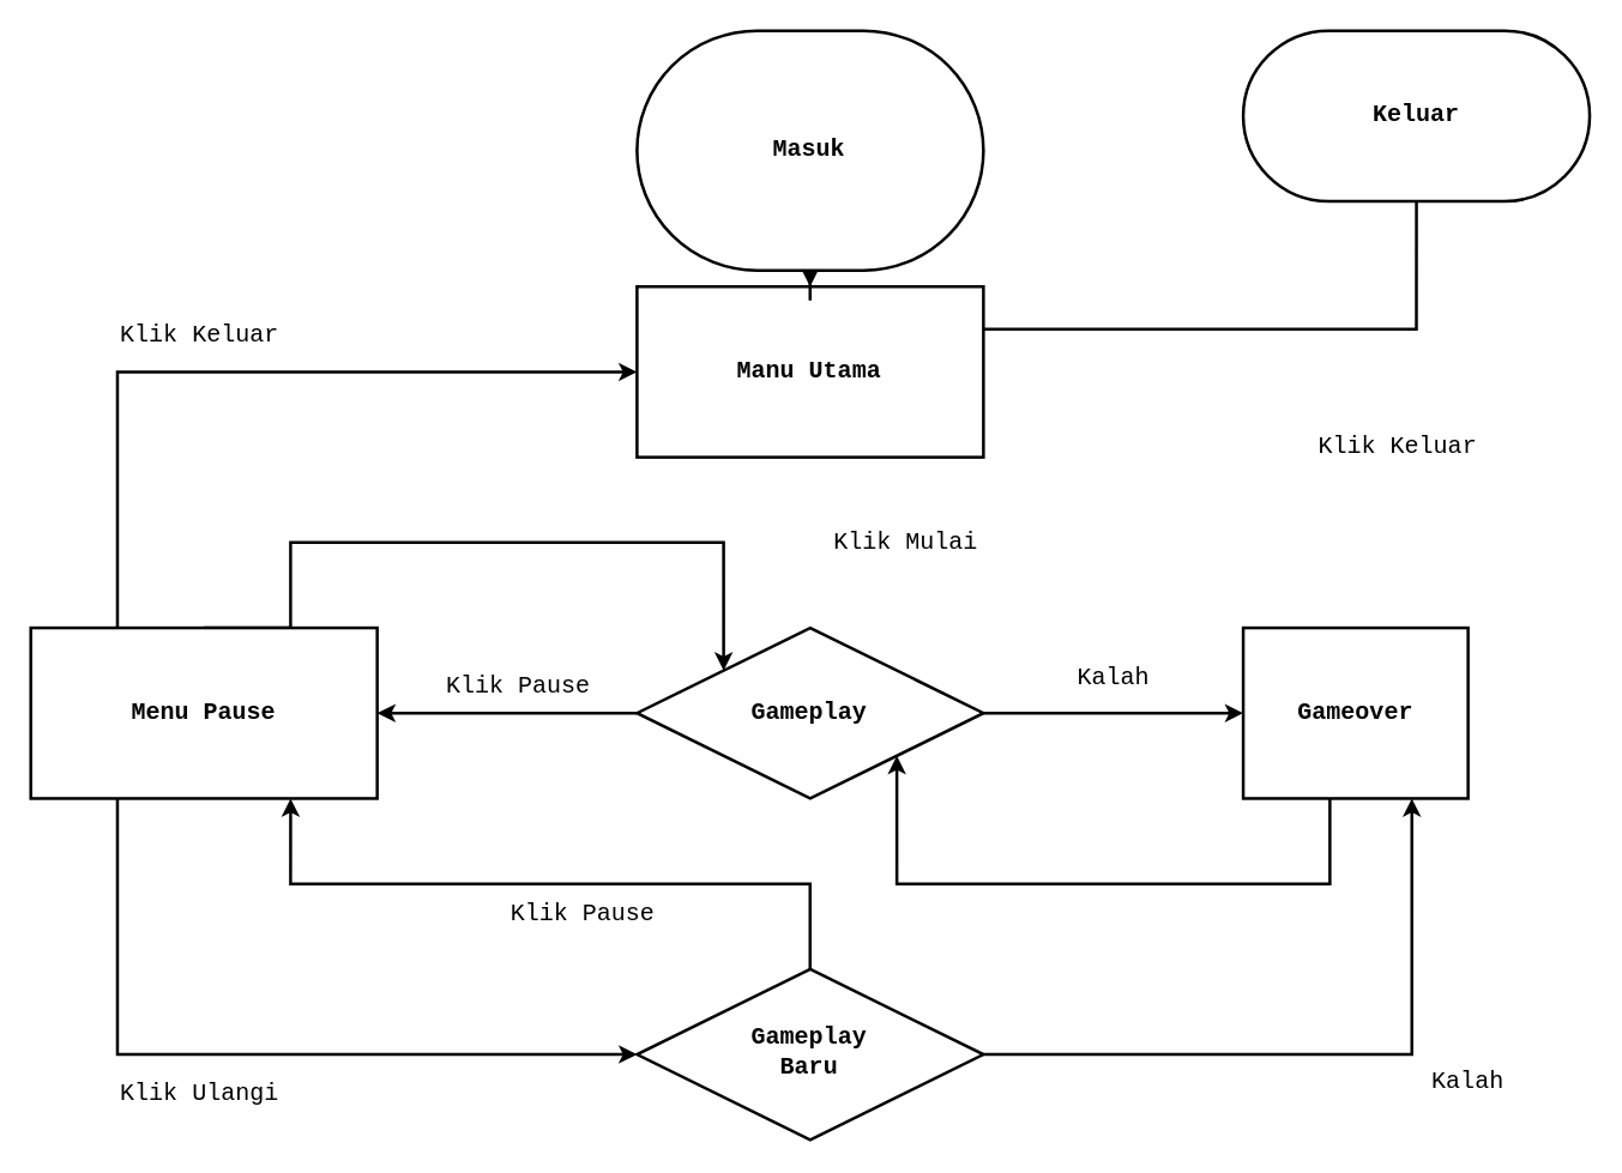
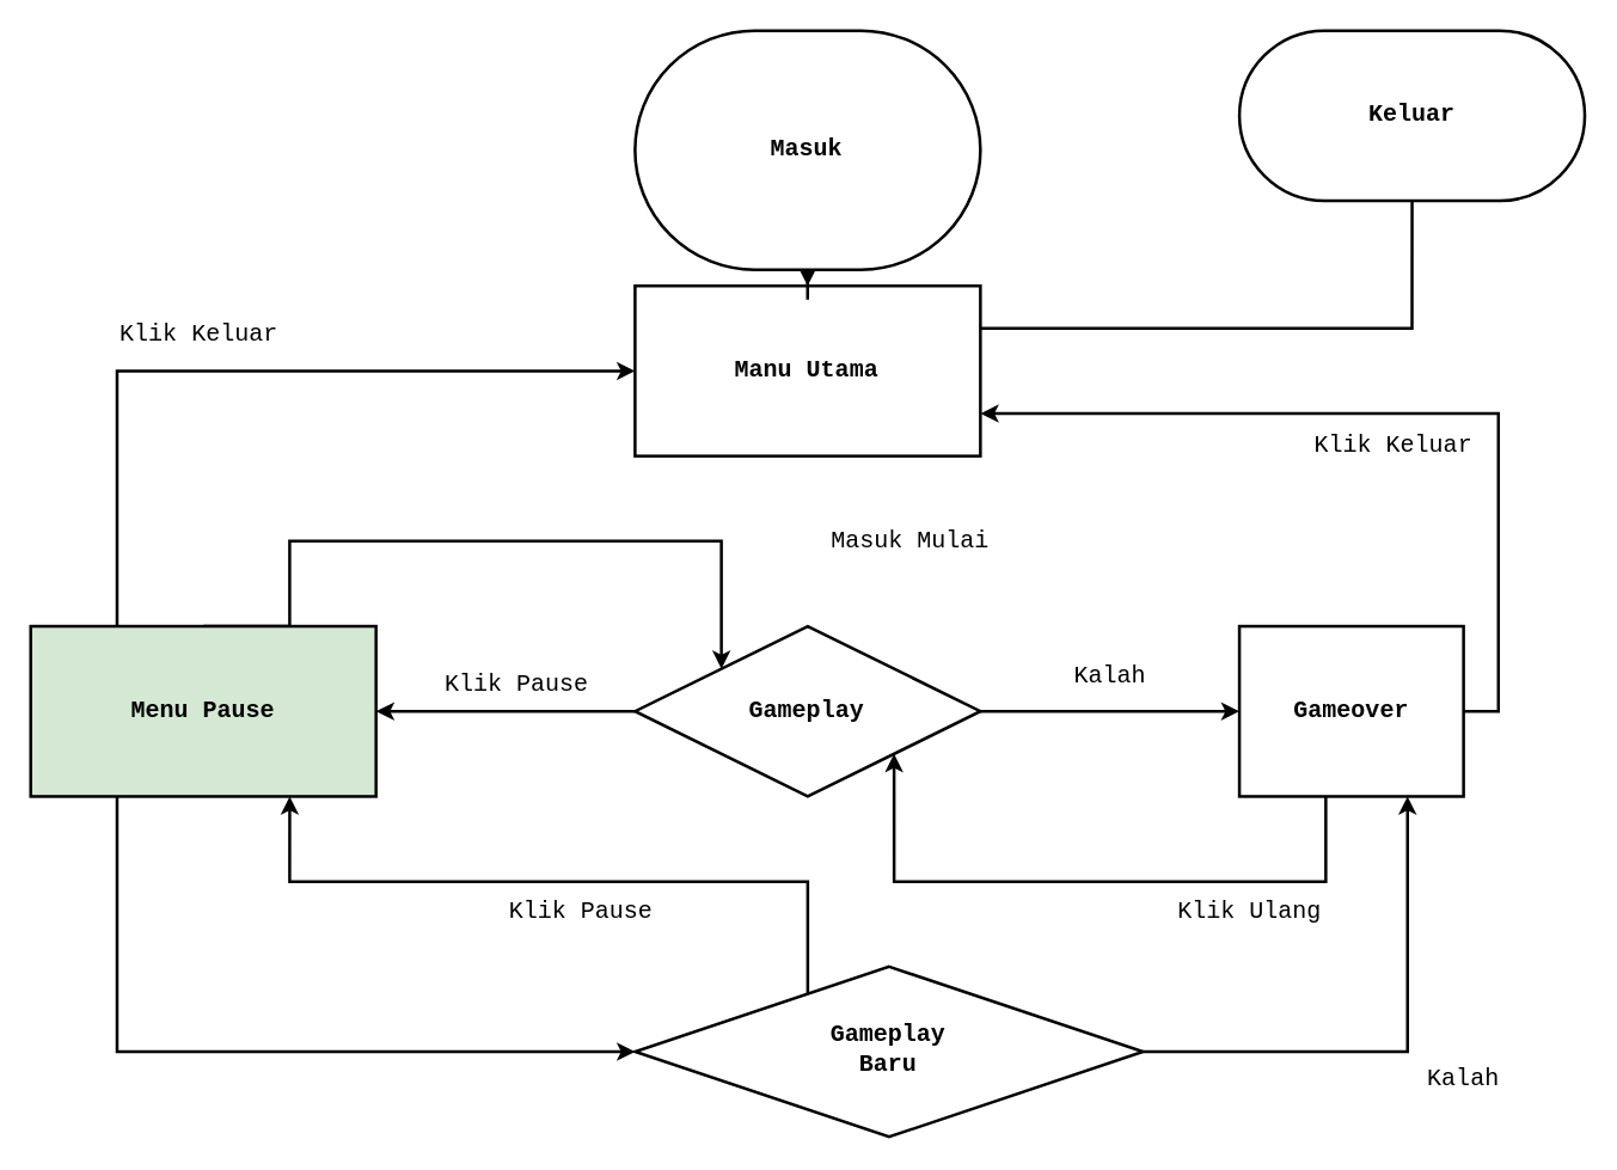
  <mxCell id="0" />
  <mxCell id="1" parent="0" />
  <mxCell id="2" value="&lt;b style=&quot;font-family: &amp;#34;helvetica&amp;#34; ; font-size: 12px&quot;&gt;&lt;font face=&quot;Courier New&quot; style=&quot;font-size: 16px&quot;&gt;Manu Utama&lt;/font&gt;&lt;/b&gt;" style="rounded=0;whiteSpace=wrap;html=1;fontFamily=Courier New;fontSize=16;strokeWidth=2;" vertex="1" parent="1"><mxGeometry x="424.444" y="190.84" width="231.111" height="113.893" as="geometry" /></mxCell>
  <mxCell id="3" value="&lt;b style=&quot;font-family: &amp;#34;helvetica&amp;#34; ; font-size: 12px&quot;&gt;&lt;font face=&quot;Courier New&quot; style=&quot;font-size: 16px&quot;&gt;Gameplay&lt;/font&gt;&lt;/b&gt;" style="rhombus;whiteSpace=wrap;html=1;fontFamily=Courier New;fontSize=16;strokeWidth=2;" vertex="1" parent="1"><mxGeometry x="424.444" y="418.626" width="231.111" height="113.893" as="geometry" /></mxCell>
- <mxCell id="4" value="Klik Mulai" style="text;html=1;strokeColor=none;fillColor=none;align=left;verticalAlign=middle;whiteSpace=wrap;rounded=0;fontFamily=Courier New;fontSize=16;" vertex="1" parent="1"><mxGeometry x="554.444" y="333.206" width="158.889" height="56.947" as="geometry" /></mxCell>
+ <mxCell id="4" value="Masuk Mulai" style="text;html=1;strokeColor=none;fillColor=none;align=left;verticalAlign=middle;whiteSpace=wrap;rounded=0;fontFamily=Courier New;fontSize=16;" vertex="1" parent="1"><mxGeometry x="554.444" y="333.206" width="158.889" height="56.947" as="geometry" /></mxCell>
  <mxCell id="5" value="" style="edgeStyle=orthogonalEdgeStyle;rounded=0;orthogonalLoop=1;jettySize=auto;html=1;fontFamily=Courier New;fontSize=16;strokeWidth=2;" edge="1" parent="1" source="6" target="2"><mxGeometry relative="1" as="geometry" /></mxCell>
  <mxCell id="6" value="&lt;b style=&quot;font-family: &amp;#34;helvetica&amp;#34; ; font-size: 12px&quot;&gt;&lt;font face=&quot;Courier New&quot; style=&quot;font-size: 16px&quot;&gt;Masuk&lt;/font&gt;&lt;/b&gt;" style="rounded=1;whiteSpace=wrap;html=1;fontFamily=Courier New;fontSize=16;strokeWidth=2;arcSize=50;" vertex="1" parent="1"><mxGeometry x="424.444" y="20" width="231.111" height="160" as="geometry" /></mxCell>
  <mxCell id="7" value="&lt;b style=&quot;font-family: &amp;#34;helvetica&amp;#34; ; font-size: 12px&quot;&gt;&lt;font face=&quot;Courier New&quot; style=&quot;font-size: 16px&quot;&gt;Keluar&lt;/font&gt;&lt;/b&gt;" style="rounded=1;whiteSpace=wrap;html=1;fontFamily=Courier New;fontSize=16;strokeWidth=2;arcSize=50;" vertex="1" parent="1"><mxGeometry x="828.889" y="20" width="231.111" height="113.893" as="geometry" /></mxCell>
  <mxCell id="8" style="edgeStyle=orthogonalEdgeStyle;rounded=0;orthogonalLoop=1;jettySize=auto;html=1;entryX=0.5;entryY=1;entryDx=0;entryDy=0;fontFamily=Courier New;fontSize=16;strokeWidth=2;exitX=1;exitY=0.25;exitDx=0;exitDy=0;endArrow=none;" edge="1" parent="1" source="2" target="7"><mxGeometry relative="1" as="geometry" /></mxCell>
+ <mxCell id="9" style="edgeStyle=orthogonalEdgeStyle;rounded=0;orthogonalLoop=1;jettySize=auto;html=1;entryX=1;entryY=0.75;entryDx=0;entryDy=0;fontFamily=Courier New;fontSize=16;strokeWidth=2;" edge="1" parent="1" source="11" target="2"><mxGeometry relative="1" as="geometry"><Array as="points"><mxPoint x="1002.222" y="276.26" /></Array></mxGeometry></mxCell>
  <mxCell id="10" style="edgeStyle=orthogonalEdgeStyle;rounded=0;orthogonalLoop=1;jettySize=auto;html=1;fontFamily=Courier New;fontSize=16;strokeWidth=2;entryX=1;entryY=1;entryDx=0;entryDy=0;" edge="1" parent="1" source="11" target="3"><mxGeometry relative="1" as="geometry"><mxPoint x="814.444" y="622.21" as="targetPoint" /><Array as="points"><mxPoint x="886.667" y="589.466" /><mxPoint x="597.778" y="589.466" /></Array></mxGeometry></mxCell>
  <mxCell id="11" value="&lt;b style=&quot;font-family: &amp;#34;helvetica&amp;#34; ; font-size: 12px&quot;&gt;&lt;font face=&quot;Courier New&quot; style=&quot;font-size: 16px&quot;&gt;Gameover&lt;/font&gt;&lt;/b&gt;" style="rounded=0;whiteSpace=wrap;html=1;fontFamily=Courier New;fontSize=16;strokeWidth=2;" vertex="1" parent="1"><mxGeometry x="828.889" y="418.626" width="150" height="113.893" as="geometry" /></mxCell>
  <mxCell id="12" value="" style="edgeStyle=orthogonalEdgeStyle;rounded=0;orthogonalLoop=1;jettySize=auto;html=1;fontFamily=Courier New;fontSize=16;strokeWidth=2;" edge="1" parent="1" source="3" target="11"><mxGeometry relative="1" as="geometry" /></mxCell>
  <mxCell id="13" value="Kalah" style="text;html=1;strokeColor=none;fillColor=none;align=center;verticalAlign=middle;whiteSpace=wrap;rounded=0;fontFamily=Courier New;fontSize=16;" vertex="1" parent="1"><mxGeometry x="698.89" y="430" width="86.67" height="45.57" as="geometry" /></mxCell>
  <mxCell id="14" value="Klik Keluar" style="text;html=1;strokeColor=none;fillColor=none;align=right;verticalAlign=middle;whiteSpace=wrap;rounded=0;fontFamily=Courier New;fontSize=16;" vertex="1" parent="1"><mxGeometry x="814.44" y="276.26" width="173.33" height="43.74" as="geometry" /></mxCell>
+ <mxCell id="15" value="Klik Ulang" style="text;html=1;strokeColor=none;fillColor=none;align=right;verticalAlign=middle;whiteSpace=wrap;rounded=0;fontFamily=Courier New;fontSize=16;" vertex="1" parent="1"><mxGeometry x="713.33" y="589.47" width="173.33" height="40.53" as="geometry" /></mxCell>
  <mxCell id="16" style="edgeStyle=orthogonalEdgeStyle;rounded=0;orthogonalLoop=1;jettySize=auto;html=1;exitX=0.5;exitY=0;exitDx=0;exitDy=0;fontFamily=Courier New;fontSize=16;strokeWidth=2;entryX=0;entryY=0;entryDx=0;entryDy=0;" edge="1" parent="1" source="18" target="3"><mxGeometry relative="1" as="geometry"><mxPoint x="308.889" y="304.733" as="targetPoint" /><Array as="points"><mxPoint x="193.333" y="418.626" /><mxPoint x="193.333" y="361.679" /><mxPoint x="482.222" y="361.679" /></Array></mxGeometry></mxCell>
  <mxCell id="17" style="edgeStyle=orthogonalEdgeStyle;rounded=0;orthogonalLoop=1;jettySize=auto;html=1;entryX=0;entryY=0.5;entryDx=0;entryDy=0;fontFamily=Courier New;fontSize=16;strokeWidth=2;" edge="1" parent="1" source="18" target="2"><mxGeometry relative="1" as="geometry"><Array as="points"><mxPoint x="77.778" y="247.786" /></Array></mxGeometry></mxCell>
- <mxCell id="18" value="&lt;b style=&quot;font-family: &amp;#34;helvetica&amp;#34; ; font-size: 12px&quot;&gt;&lt;font face=&quot;Courier New&quot; style=&quot;font-size: 16px&quot;&gt;Menu Pause&lt;/font&gt;&lt;/b&gt;" style="rounded=0;whiteSpace=wrap;html=1;fontFamily=Courier New;fontSize=16;strokeWidth=2;" vertex="1" parent="1"><mxGeometry x="20" y="418.626" width="231.111" height="113.893" as="geometry" /></mxCell>
+ <mxCell id="18" value="&lt;b style=&quot;font-family: &amp;#34;helvetica&amp;#34; ; font-size: 12px&quot;&gt;&lt;font face=&quot;Courier New&quot; style=&quot;font-size: 16px&quot;&gt;Menu Pause&lt;/font&gt;&lt;/b&gt;" style="rounded=0;whiteSpace=wrap;html=1;fontFamily=Courier New;fontSize=16;strokeWidth=2;fillColor=#d5e8d4;" vertex="1" parent="1"><mxGeometry x="20" y="418.626" width="231.111" height="113.893" as="geometry" /></mxCell>
  <mxCell id="19" style="edgeStyle=orthogonalEdgeStyle;rounded=0;orthogonalLoop=1;jettySize=auto;html=1;entryX=1;entryY=0.5;entryDx=0;entryDy=0;fontFamily=Courier New;fontSize=16;strokeWidth=2;" edge="1" parent="1" source="3" target="18"><mxGeometry relative="1" as="geometry" /></mxCell>
  <mxCell id="20" value="Klik Pause" style="text;html=1;strokeColor=none;fillColor=none;align=center;verticalAlign=middle;whiteSpace=wrap;rounded=0;fontFamily=Courier New;fontSize=16;" vertex="1" parent="1"><mxGeometry x="265.56" y="440" width="158.89" height="35.57" as="geometry" /></mxCell>
  <mxCell id="21" style="edgeStyle=orthogonalEdgeStyle;rounded=0;orthogonalLoop=1;jettySize=auto;html=1;entryX=0.75;entryY=1;entryDx=0;entryDy=0;fontFamily=Courier New;fontSize=16;strokeWidth=2;" edge="1" parent="1" source="23" target="11"><mxGeometry relative="1" as="geometry" /></mxCell>
  <mxCell id="22" style="edgeStyle=orthogonalEdgeStyle;rounded=0;orthogonalLoop=1;jettySize=auto;html=1;entryX=0.75;entryY=1;entryDx=0;entryDy=0;fontFamily=Courier New;fontSize=16;strokeWidth=2;" edge="1" parent="1" source="23" target="18"><mxGeometry relative="1" as="geometry"><Array as="points"><mxPoint x="540" y="589.466" /><mxPoint x="193.333" y="589.466" /></Array></mxGeometry></mxCell>
- <mxCell id="23" value="&lt;b style=&quot;font-family: &amp;#34;helvetica&amp;#34; ; font-size: 12px&quot;&gt;&lt;font face=&quot;Courier New&quot; style=&quot;font-size: 16px&quot;&gt;Gameplay&lt;br&gt;Baru&lt;/font&gt;&lt;/b&gt;" style="rhombus;whiteSpace=wrap;html=1;fontFamily=Courier New;fontSize=16;strokeWidth=2;" vertex="1" parent="1"><mxGeometry x="424.444" y="646.412" width="231.111" height="113.893" as="geometry" /></mxCell>
+ <mxCell id="23" value="&lt;b style=&quot;font-family: &amp;#34;helvetica&amp;#34; ; font-size: 12px&quot;&gt;&lt;font face=&quot;Courier New&quot; style=&quot;font-size: 16px&quot;&gt;Gameplay&lt;br&gt;Baru&lt;/font&gt;&lt;/b&gt;" style="rhombus;whiteSpace=wrap;html=1;fontFamily=Courier New;fontSize=16;strokeWidth=2;" vertex="1" parent="1"><mxGeometry x="424.444" y="646.412" width="340" height="113.893" as="geometry" /></mxCell>
  <mxCell id="24" style="edgeStyle=orthogonalEdgeStyle;rounded=0;orthogonalLoop=1;jettySize=auto;html=1;entryX=0;entryY=0.5;entryDx=0;entryDy=0;fontFamily=Courier New;fontSize=16;strokeWidth=2;" edge="1" parent="1" source="18" target="23"><mxGeometry relative="1" as="geometry"><Array as="points"><mxPoint x="77.778" y="703.359" /></Array></mxGeometry></mxCell>
  <mxCell id="25" value="Klik Keluar" style="text;html=1;strokeColor=none;fillColor=none;align=left;verticalAlign=middle;whiteSpace=wrap;rounded=0;fontFamily=Courier New;fontSize=16;" vertex="1" parent="1"><mxGeometry x="77.78" y="200" width="173.33" height="47.79" as="geometry" /></mxCell>
- <mxCell id="26" value="Klik Ulangi" style="text;html=1;strokeColor=none;fillColor=none;align=left;verticalAlign=middle;whiteSpace=wrap;rounded=0;fontFamily=Courier New;fontSize=16;" vertex="1" parent="1"><mxGeometry x="77.78" y="709.05" width="216.67" height="40.95" as="geometry" /></mxCell>
  <mxCell id="27" value="Kalah" style="text;html=1;strokeColor=none;fillColor=none;align=right;verticalAlign=middle;whiteSpace=wrap;rounded=0;fontFamily=Courier New;fontSize=16;" vertex="1" parent="1"><mxGeometry x="918" y="704" width="86.67" height="36.64" as="geometry" /></mxCell>
  <mxCell id="28" value="Klik Pause" style="text;html=1;strokeColor=none;fillColor=none;align=center;verticalAlign=middle;whiteSpace=wrap;rounded=0;fontFamily=Courier New;fontSize=16;" vertex="1" parent="1"><mxGeometry x="308.89" y="589.47" width="158.89" height="40.53" as="geometry" /></mxCell>
